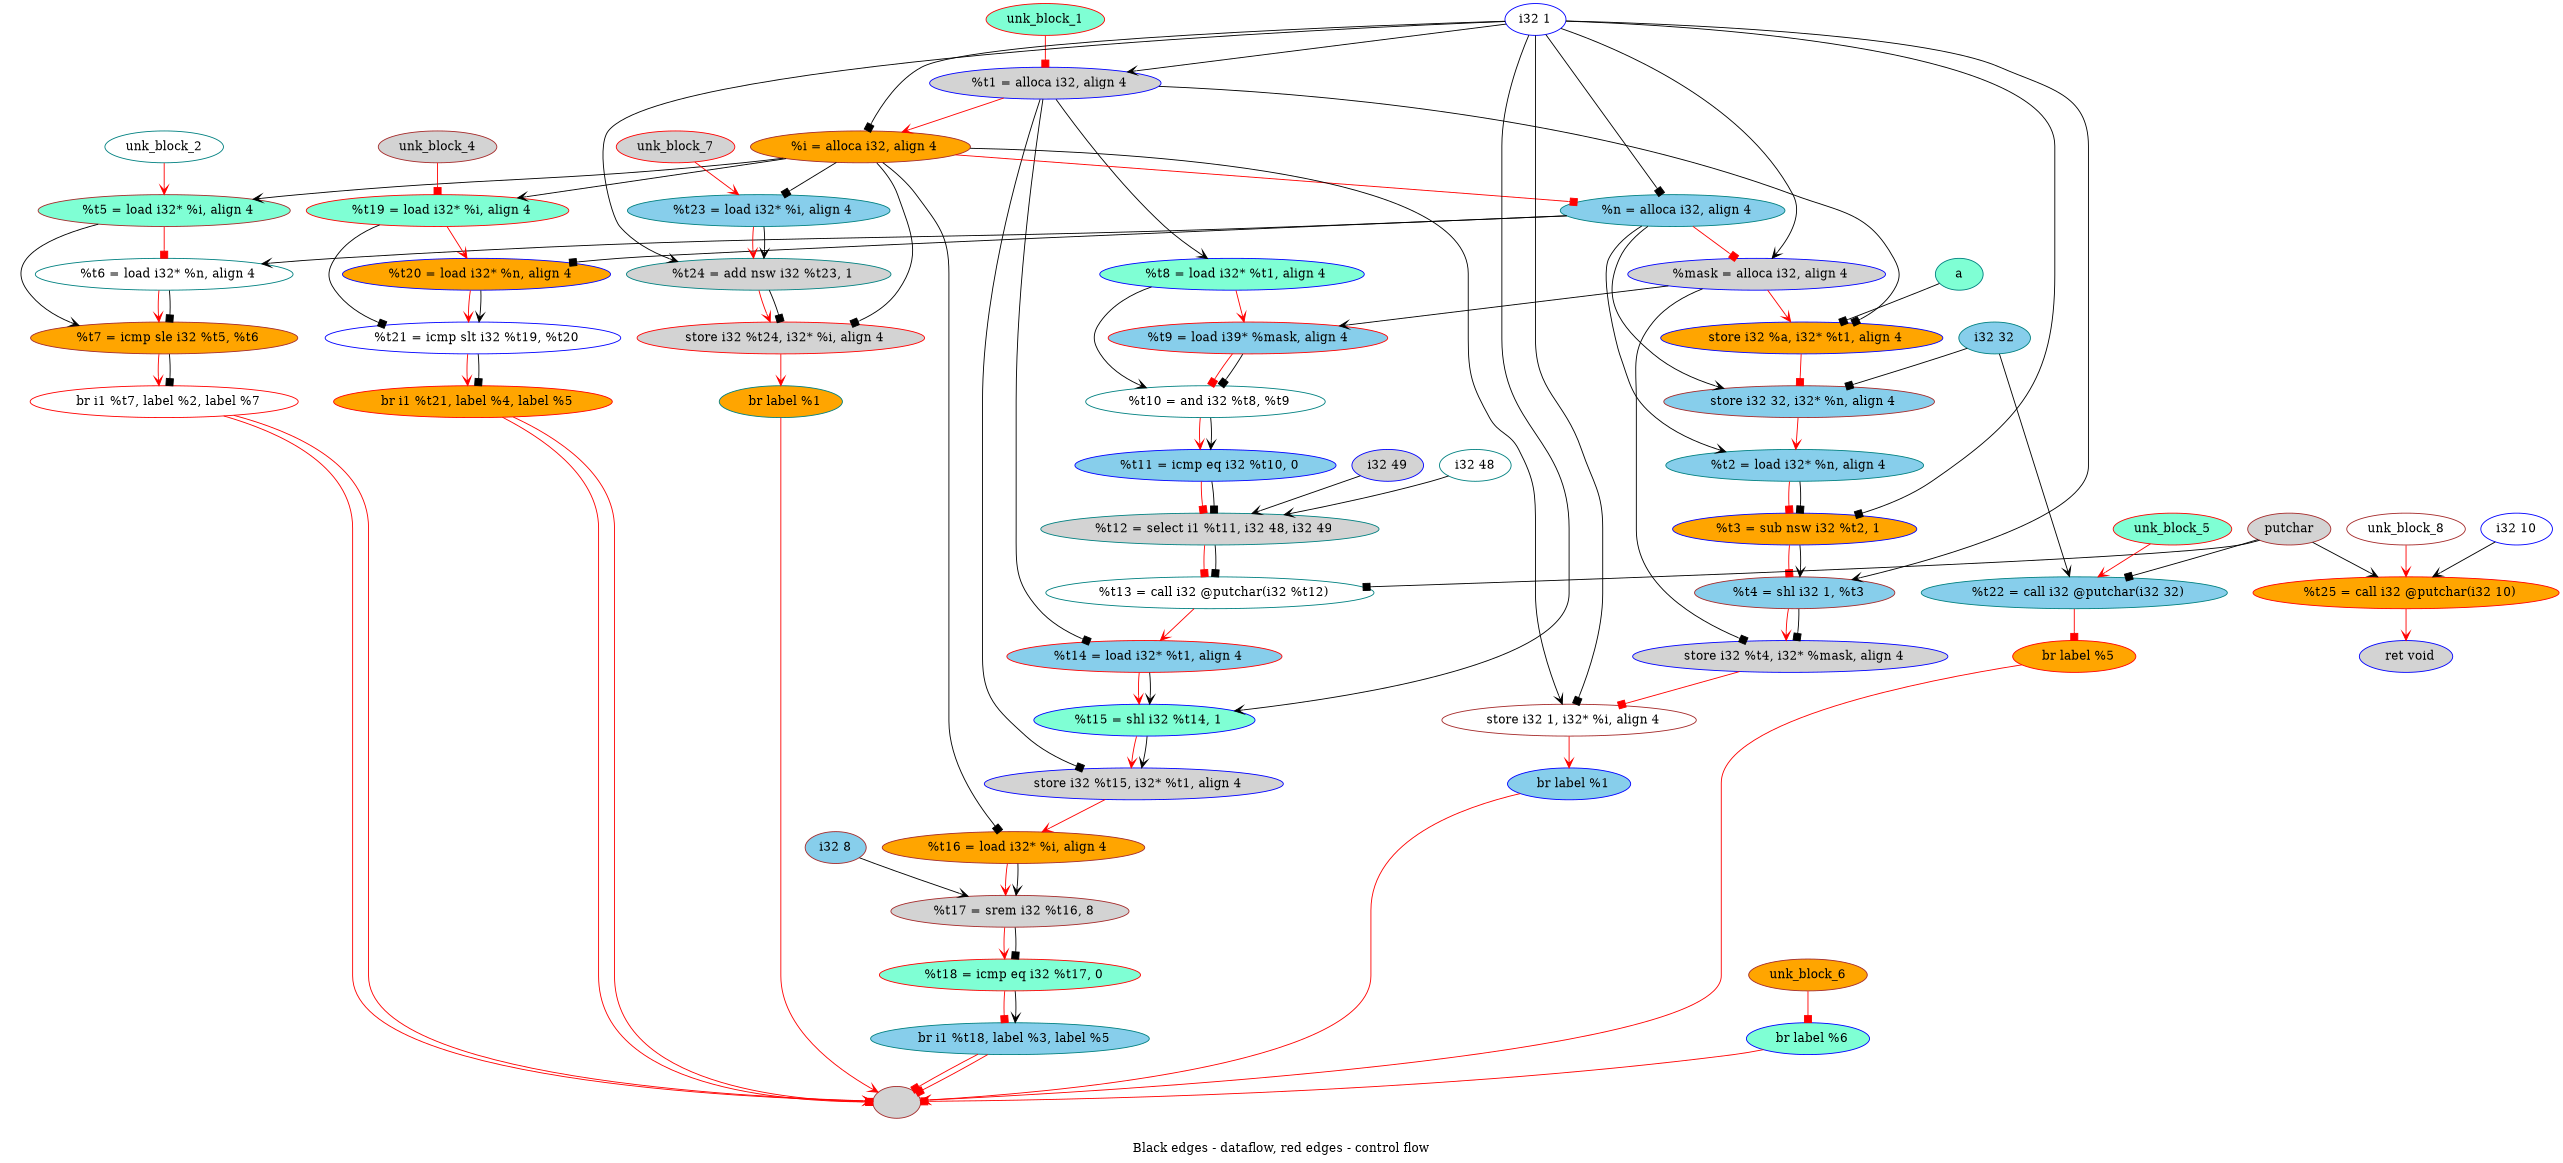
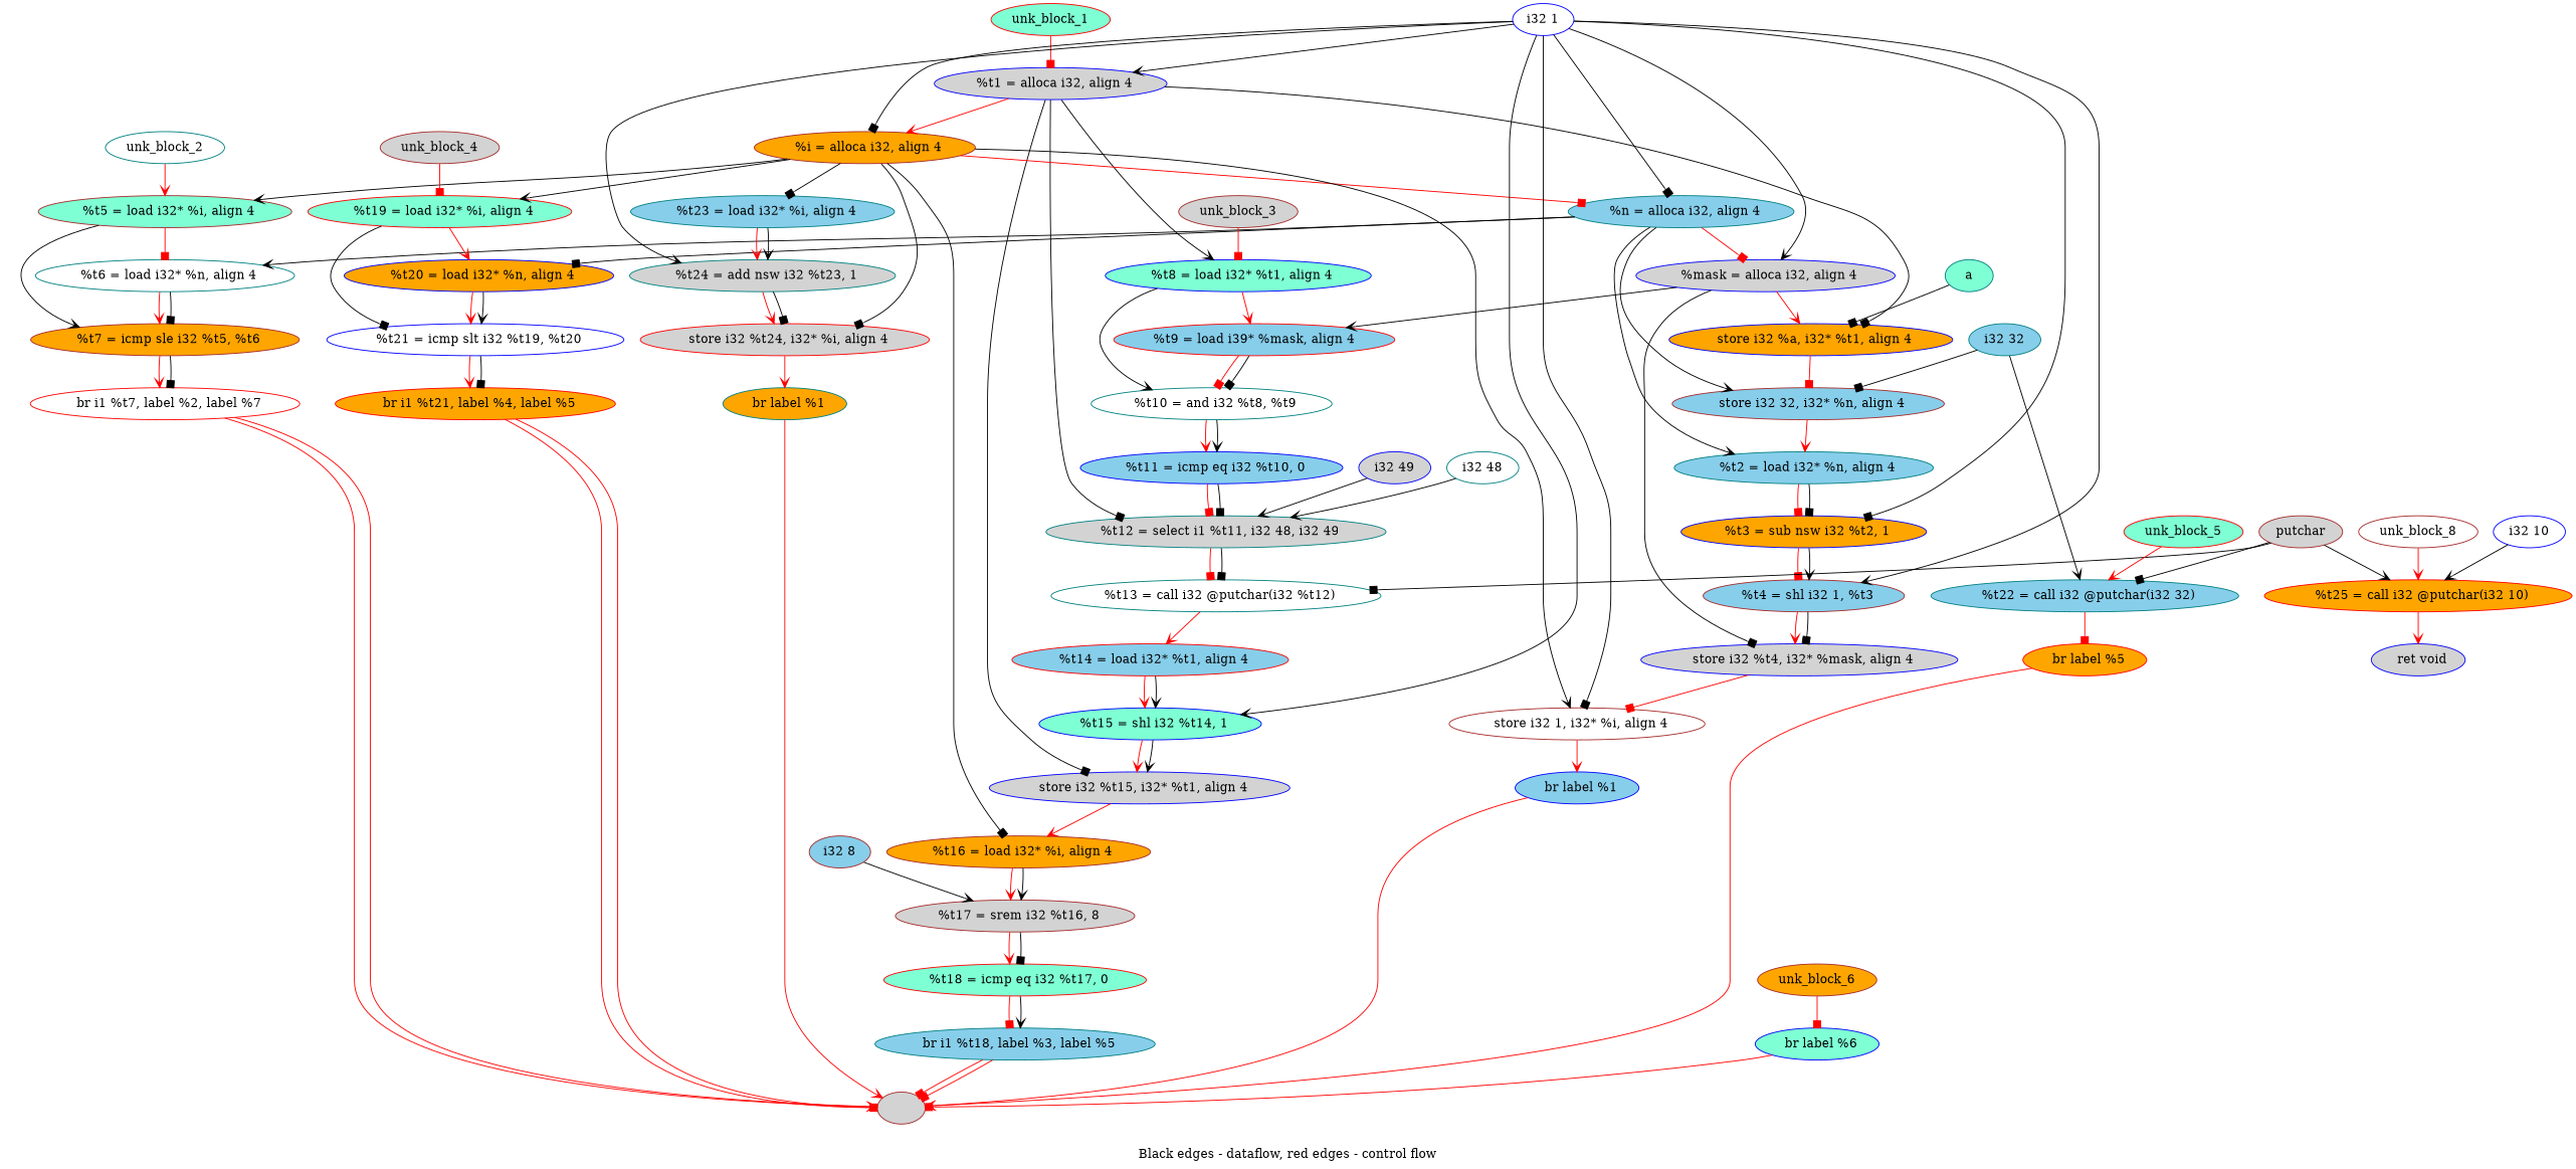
  digraph {
    compound=true
    fontname="DejaVu Serif"
    label="Black edges - dataflow, red edges - control flow"
    node [color=blue fillcolor=lightgrey fontname="DejaVu Serif" style=filled]
    edge [arrowhead=vee fontname="DejaVu Serif"]
    n1 [label="  %t1 = alloca i32, align 4"]
    n2 [color=brown fillcolor=orange label="  %i = alloca i32, align 4"]
    n3 [fillcolor=orange label="  store i32 %a, i32* %t1, align 4"]
    n4 [fillcolor=aquamarine label="  %t8 = load i32* %t1, align 4"]
    n5 [color=red fillcolor=skyblue label="  %t14 = load i32* %t1, align 4"]
    n6 [label="  store i32 %t15, i32* %t1, align 4"]
    n7 [color=teal fillcolor=skyblue label="  %n = alloca i32, align 4"]
    n8 [color=brown fillcolor=white label="  store i32 1, i32* %i, align 4"]
    n9 [color=brown fillcolor=aquamarine label="  %t5 = load i32* %i, align 4"]
    n10 [color=brown fillcolor=orange label="  %t16 = load i32* %i, align 4"]
    n11 [color=red fillcolor=aquamarine label="  %t19 = load i32* %i, align 4"]
    n12 [color=teal fillcolor=skyblue label="  %t23 = load i32* %i, align 4"]
    n13 [color=red label="  store i32 %t24, i32* %i, align 4"]
    n14 [color=brown fillcolor=skyblue label="  store i32 32, i32* %n, align 4"]
    n15 [color=red fillcolor=skyblue label="%t9 = load i39* %mask, align 4"]
    n16 [color=teal fillcolor=white label="  %t10 = and i32 %t8, %t9"]
    n17 [fillcolor=aquamarine label="  %t15 = shl i32 %t14, 1"]
    n18 [label="  %mask = alloca i32, align 4"]
    n19 [color=teal fillcolor=skyblue label="  %t2 = load i32* %n, align 4"]
    n20 [color=teal fillcolor=white label="  %t6 = load i32* %n, align 4"]
    n21 [fillcolor=orange label="  %t20 = load i32* %n, align 4"]
    n22 [fillcolor=skyblue label="  br label %1"]
    n23 [color=brown fillcolor=orange label="  %t7 = icmp sle i32 %t5, %t6"]
    n24 [color=brown label="  %t17 = srem i32 %t16, 8"]
    n25 [fillcolor=white label="  %t21 = icmp slt i32 %t19, %t20"]
    n26 [color=teal label="  %t24 = add nsw i32 %t23, 1"]
    n27 [color=teal fillcolor=orange label="  br label %1"]
    n28 [label="  store i32 %t4, i32* %mask, align 4"]
    n29 [fillcolor=orange label="  %t3 = sub nsw i32 %t2, 1"]
    n30 [color=brown fillcolor=skyblue label="  %t4 = shl i32 1, %t3"]
    "" [color=brown]
    unk_block_1 [color=red fillcolor=aquamarine]
    "i32 1" [fillcolor=white]
    a [color=teal fillcolor=aquamarine]
    "i32 32" [color=teal fillcolor=skyblue]
    n36 [color=teal fillcolor=skyblue label="  %t22 = call i32 @putchar(i32 32)"]
    n37 [color=red fillcolor=orange label="  br label %5"]
    n38 [color=red fillcolor=white label="  br i1 %t7, label %2, label %7"]
    unk_block_2 [color=teal fillcolor=white]
    n40 [fillcolor=skyblue label="  %t11 = icmp eq i32 %t10, 0"]
    n41 [color=teal label="  %t12 = select i1 %t11, i32 48, i32 49"]
    n42 [color=teal fillcolor=white label="  %t13 = call i32 @putchar(i32 %t12)"]
    n43 [color=red fillcolor=aquamarine label="  %t18 = icmp eq i32 %t17, 0"]
    n44 [color=teal fillcolor=skyblue label="  br i1 %t18, label %3, label %5"]
+   unk_block_3 [color=brown]
    "i32 48" [color=teal fillcolor=white]
    "i32 49"
    putchar [color=brown]
    n49 [color=red fillcolor=orange label="  %t25 = call i32 @putchar(i32 10)"]
    n50 [label="  ret void"]
    "i32 8" [color=brown fillcolor=skyblue]
    n52 [color=red fillcolor=orange label="  br i1 %t21, label %4, label %5"]
    unk_block_4 [color=brown]
    unk_block_5 [color=red fillcolor=aquamarine]
    n55 [fillcolor=aquamarine label="  br label %6"]
    unk_block_6 [color=brown fillcolor=orange]
-   unk_block_7 [color=red]
    unk_block_8 [color=brown fillcolor=white]
    "i32 10" [fillcolor=white]
    n1 -> n2 [color=red weight=2]
    n1 -> n3 [arrowhead=box]
    n1 -> n4
-   n1 -> n5 [arrowhead=box]
+   n1 -> n41 [arrowhead=box]
    n1 -> n6 [arrowhead=box]
    n2 -> n7 [arrowhead=box color=red weight=2]
    n2 -> n8
    n2 -> n9
    n2 -> n10 [arrowhead=box]
    n2 -> n11
    n2 -> n12 [arrowhead=box]
    n2 -> n13 [arrowhead=box]
    n3 -> n14 [arrowhead=box color=red weight=2]
    n4 -> n15 [color=red weight=2]
    n4 -> n16
    n5 -> n17 [color=red weight=2]
    n5 -> n17
    n6 -> n10 [color=red weight=2]
    n7 -> n14
    n7 -> n18 [arrowhead=box color=red weight=2]
    n7 -> n19
    n7 -> n20
    n7 -> n21 [arrowhead=box]
    n8 -> n22 [color=red weight=2]
    n9 -> n20 [arrowhead=box color=red weight=2]
    n9 -> n23
    n10 -> n24 [color=red weight=2]
    n10 -> n24
    n11 -> n21 [color=red weight=2]
    n11 -> n25 [arrowhead=box]
    n12 -> n26 [color=red weight=2]
    n12 -> n26
    n13 -> n27 [color=red weight=2]
    n14 -> n19 [color=red weight=2]
    n15 -> n16 [arrowhead=box color=red weight=2]
    n15 -> n16 [arrowhead=box]
    n16 -> n40 [color=red weight=2]
    n16 -> n40
    n17 -> n6 [color=red weight=2]
    n17 -> n6
    n18 -> n3 [color=red weight=2]
    n18 -> n15
    n18 -> n28 [arrowhead=box]
    n19 -> n29 [arrowhead=box color=red weight=2]
    n19 -> n29 [arrowhead=box]
    n20 -> n23 [color=red weight=2]
    n20 -> n23 [arrowhead=box]
    n21 -> n25 [color=red weight=2]
    n21 -> n25
    n22 -> "" [color=red]
    n23 -> n38 [color=red weight=2]
    n23 -> n38 [arrowhead=box]
    n24 -> n43 [color=red weight=2]
    n24 -> n43 [arrowhead=box]
    n25 -> n52 [color=red weight=2]
    n25 -> n52 [arrowhead=box]
    n26 -> n13 [color=red weight=2]
    n26 -> n13 [arrowhead=box]
    n27 -> "" [color=red]
    n28 -> n8 [arrowhead=box color=red weight=2]
    n29 -> n30 [arrowhead=box color=red weight=2]
    n29 -> n30
    n30 -> n28 [color=red weight=2]
    n30 -> n28 [arrowhead=box]
    unk_block_1 -> n1 [arrowhead=box color=red]
    "i32 1" -> n1
    "i32 1" -> n2 [arrowhead=box]
    "i32 1" -> n7 [arrowhead=box]
    "i32 1" -> n8 [arrowhead=box]
    "i32 1" -> n17
    "i32 1" -> n18
    "i32 1" -> n26
    "i32 1" -> n29 [arrowhead=box]
    "i32 1" -> n30
    a -> n3 [arrowhead=box]
    "i32 32" -> n14 [arrowhead=box]
    "i32 32" -> n36
    n36 -> n37 [arrowhead=box color=red weight=2]
    n37 -> "" [color=red]
    n38 -> "" [color=red]
    n38 -> "" [color=red]
    unk_block_2 -> n9 [color=red]
    n40 -> n41 [arrowhead=box color=red weight=2]
    n40 -> n41 [arrowhead=box]
    n41 -> n42 [arrowhead=box color=red weight=2]
    n41 -> n42 [arrowhead=box]
    n42 -> n5 [color=red weight=2]
    n43 -> n44 [arrowhead=box color=red weight=2]
    n43 -> n44
    n44 -> "" [arrowhead=box color=red]
    n44 -> "" [arrowhead=box color=red]
+   unk_block_3 -> n4 [arrowhead=box color=red]
    "i32 48" -> n41
    "i32 49" -> n41
    putchar -> n36 [arrowhead=box]
    putchar -> n42 [arrowhead=box]
    putchar -> n49
    n49 -> n50 [color=red weight=2]
    "i32 8" -> n24
    n52 -> "" [arrowhead=box color=red]
    n52 -> "" [arrowhead=box color=red]
    unk_block_4 -> n11 [arrowhead=box color=red]
    unk_block_5 -> n36 [color=red]
    n55 -> "" [arrowhead=box color=red]
    unk_block_6 -> n55 [arrowhead=box color=red]
-   unk_block_7 -> n12 [color=red]
    unk_block_8 -> n49 [color=red]
    "i32 10" -> n49
  }
